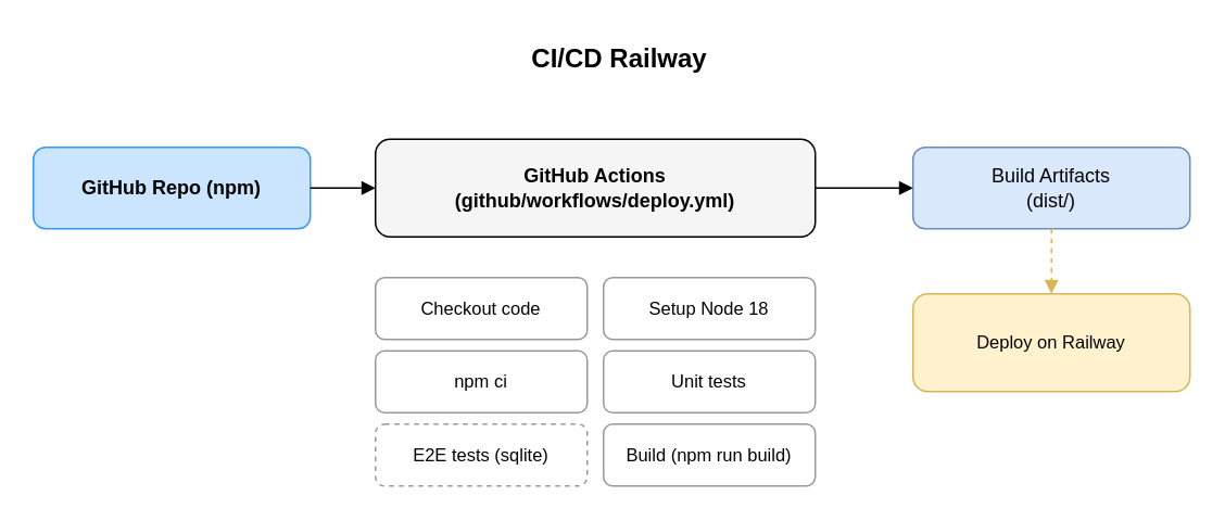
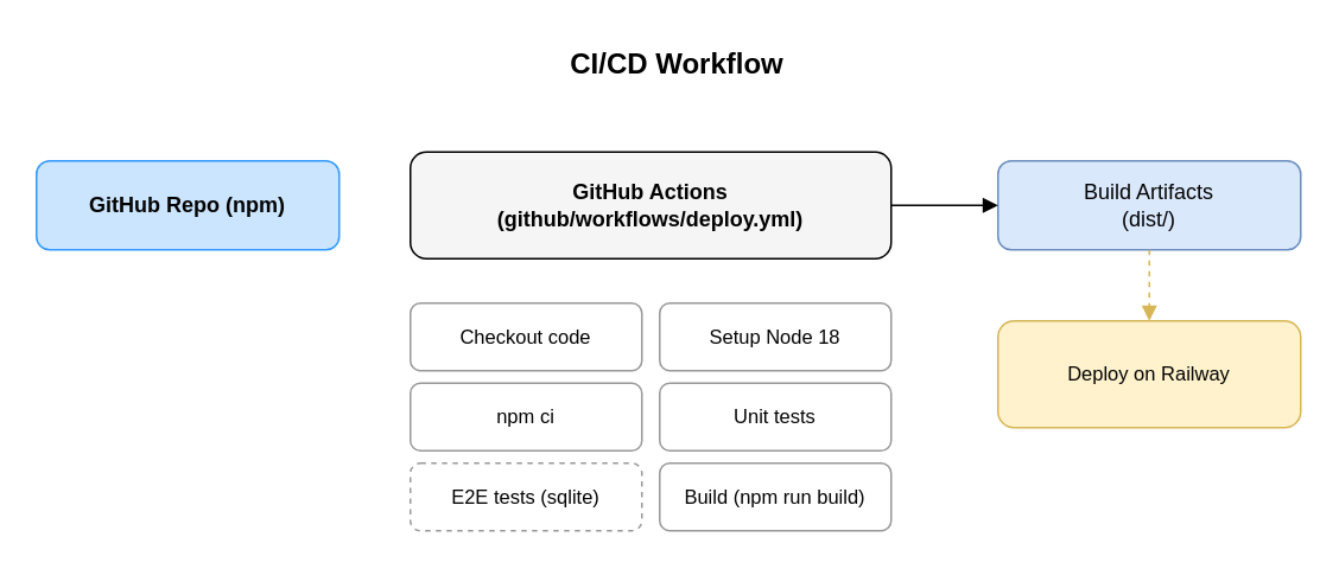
  <mxCell id="0" />
  <mxCell id="1" parent="0" />
- <mxCell id="2" value="CI/CD Railway" style="text;html=1;strokeColor=none;fillColor=none;align=center;verticalAlign=middle;whiteSpace=wrap;rounded=0;fontSize=16;fontStyle=1;" vertex="1" parent="1"><mxGeometry x="120" y="20" width="520" height="30" as="geometry" /></mxCell>
+ <mxCell id="2" value="CI/CD Workflow" style="text;html=1;strokeColor=none;fillColor=none;align=center;verticalAlign=middle;whiteSpace=wrap;rounded=0;fontSize=16;fontStyle=1;" vertex="1" parent="1"><mxGeometry x="120" y="20" width="520" height="30" as="geometry" /></mxCell>
  <mxCell id="3" value="GitHub Repo (npm)" style="rounded=1;whiteSpace=wrap;html=1;fillColor=#cce5ff;strokeColor=#3399ff;fontSize=12;fontStyle=1;align=center;fontColor=#030303;" parent="1" vertex="1"><mxGeometry x="20" y="90" width="170" height="50" as="geometry" /></mxCell>
  <mxCell id="4" value="GitHub Actions&lt;br&gt;(github/workflows/deploy.yml)" style="rounded=1;whiteSpace=wrap;html=1;fillColor=#f5f5f5;strokeColor=#000000;fontSize=12;fontStyle=1;align=center;fontColor=#030303;" parent="1" vertex="1"><mxGeometry x="230" y="85" width="270" height="60" as="geometry" /></mxCell>
  <mxCell id="5" value="Build Artifacts&lt;br&gt;(dist/)" style="rounded=1;whiteSpace=wrap;html=1;fillColor=#dae8fc;strokeColor=#6c8ebf;fontSize=12;align=center;fontColor=#030303;" vertex="1" parent="1"><mxGeometry x="560" y="90" width="170" height="50" as="geometry" /></mxCell>
- <mxCell id="6" style="endArrow=block;html=1;rounded=0;fontColor=#030303;" edge="1" parent="1" source="3" target="4"><mxGeometry relative="1" as="geometry" /></mxCell>
  <mxCell id="7" style="endArrow=block;html=1;rounded=0;fontColor=#030303;" edge="1" parent="1" source="4" target="5"><mxGeometry relative="1" as="geometry" /></mxCell>
  <mxCell id="8" value="Checkout code" style="rounded=1;whiteSpace=wrap;html=1;fillColor=#ffffff;strokeColor=#999999;fontSize=11;align=center;fontColor=#030303;" vertex="1" parent="1"><mxGeometry x="230" y="170" width="130" height="38" as="geometry" /></mxCell>
  <mxCell id="9" value="Setup Node 18" style="rounded=1;whiteSpace=wrap;html=1;fillColor=#ffffff;strokeColor=#999999;fontSize=11;align=center;fontColor=#030303;" vertex="1" parent="1"><mxGeometry x="370" y="170" width="130" height="38" as="geometry" /></mxCell>
  <mxCell id="10" value="npm ci" style="rounded=1;whiteSpace=wrap;html=1;fillColor=#ffffff;strokeColor=#999999;fontSize=11;align=center;fontColor=#030303;" vertex="1" parent="1"><mxGeometry x="230" y="215" width="130" height="38" as="geometry" /></mxCell>
  <mxCell id="11" value="Unit tests" style="rounded=1;whiteSpace=wrap;html=1;fillColor=#ffffff;strokeColor=#999999;fontSize=11;align=center;fontColor=#030303;" vertex="1" parent="1"><mxGeometry x="370" y="215" width="130" height="38" as="geometry" /></mxCell>
  <mxCell id="12" value="E2E tests (sqlite)" style="rounded=1;whiteSpace=wrap;html=1;fillColor=#ffffff;strokeColor=#999999;fontSize=11;align=center;fontColor=#030303;dashed=1;" vertex="1" parent="1"><mxGeometry x="230" y="260" width="130" height="38" as="geometry" /></mxCell>
  <mxCell id="13" value="Build (npm run build)" style="rounded=1;whiteSpace=wrap;html=1;fillColor=#ffffff;strokeColor=#999999;fontSize=11;align=center;fontColor=#030303;" vertex="1" parent="1"><mxGeometry x="370" y="260" width="130" height="38" as="geometry" /></mxCell>
  <mxCell id="14" value="Deploy on Railway" style="rounded=1;whiteSpace=wrap;html=1;fillColor=#fff2cc;strokeColor=#d6b656;fontSize=11;align=center;fontColor=#030303;" vertex="1" parent="1"><mxGeometry x="560" y="180" width="170" height="60" as="geometry" /></mxCell>
  <mxCell id="15" style="endArrow=block;html=1;rounded=0;dashed=1;strokeColor=#d6b656;fontColor=#030303;" edge="1" parent="1" source="5" target="14"><mxGeometry relative="1" as="geometry" /></mxCell>
